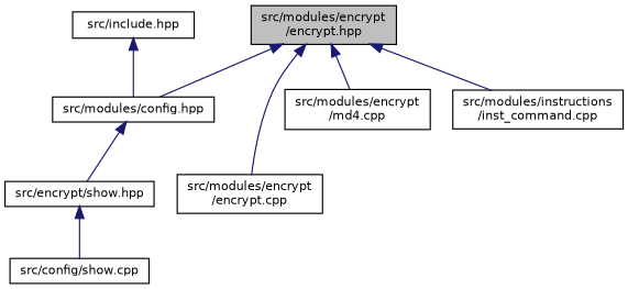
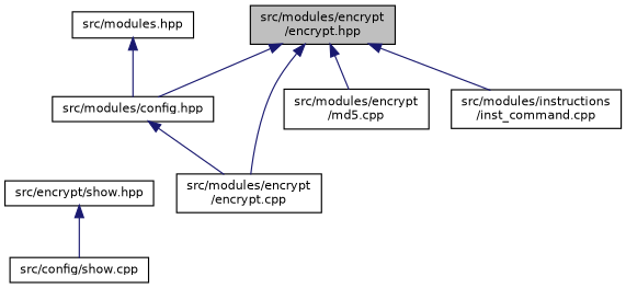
  digraph {
    node [color=black fillcolor=white fontname=Helvetica fontsize=10 shape=record style=filled]
    edge [color=midnightblue dir=back fontname=Helvetica fontsize=10 labelfontname=Helvetica labelfontsize=10 style=solid]
    n1 [fillcolor=grey75 fontcolor=black height=0.2 label="src/modules/encrypt\l/encrypt.hpp" width=0.4]
    n2 [height=0.2 label="src/modules/config.hpp" width=0.4]
    n3 [height=0.2 label="src/modules/encrypt\l/encrypt.cpp" width=0.4]
-   n4 [height=0.2 label="src/modules/encrypt\l/md4.cpp" width=0.4]
+   n4 [height=0.2 label="src/modules/encrypt\l/md5.cpp" width=0.4]
    n5 [height=0.2 label="src/modules/instructions\l/inst_command.cpp" width=0.4]
    n6 [height=0.2 label="src/encrypt/show.hpp" width=0.4]
-   n7 [height=0.2 label="src/include.hpp" width=0.4]
+   n7 [height=0.2 label="src/modules.hpp" width=0.4]
    n8 [height=0.2 label="src/config/show.cpp" width=0.4]
    n1 -> n2
    n1 -> n3
    n1 -> n4
    n1 -> n5
-   n2 -> n6
+   n2 -> n3
    n6 -> n8
    n7 -> n2
  }
